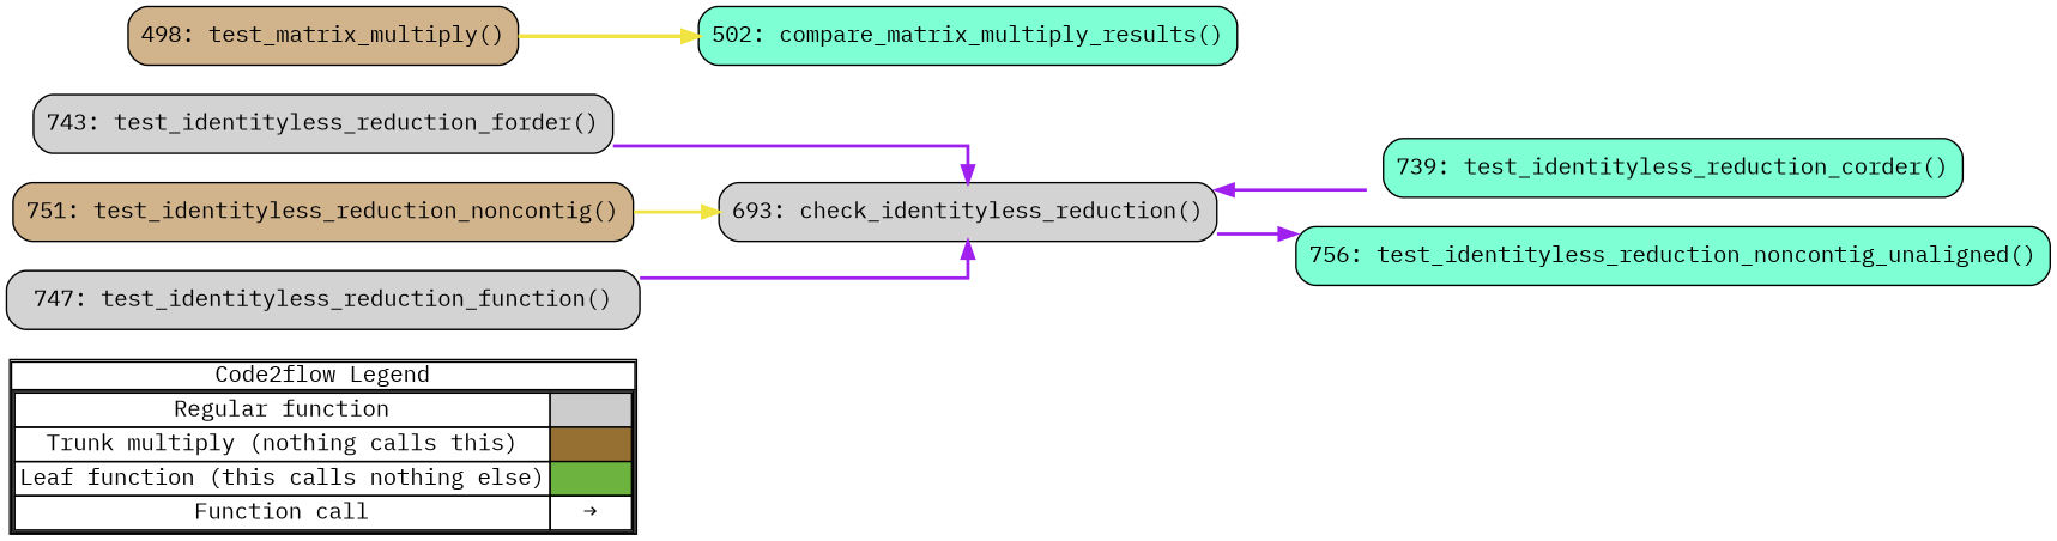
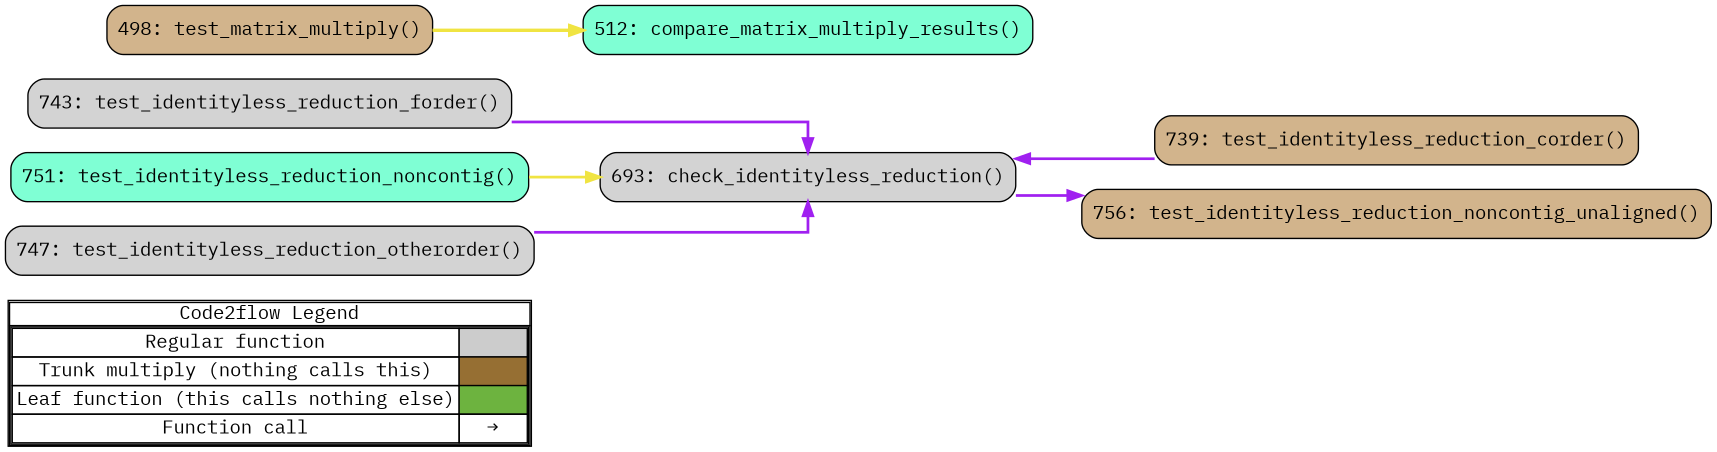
  digraph {
    concentrate=true
    fontname="IBM Plex Mono"
    rankdir=LR
    splines=ortho
    node [fontname="IBM Plex Mono" shape=rect fillcolor=lightgrey style="rounded,filled"]
    edge [color=purple fontname="IBM Plex Mono" penwidth=2]
    n1 [label=<         <table cellspacing="0" cellpadding="0" border="1"><tr><td>Code2flow Legend</td></tr><tr><td>         <table cellspacing="0">         <tr><td>Regular function</td><td width="50px" bgcolor='#cccccc'></td></tr>         <tr><td>Trunk multiply (nothing calls this)</td><td bgcolor='#966F33'></td></tr>         <tr><td>Leaf function (this calls nothing else)</td><td bgcolor='#6db33f'></td></tr>         <tr><td>Function call</td><td><font color='black'>&#8594;</font></td></tr>         </table></td></tr></table>         > margin=0 shape=none fillcolor="" style=""]
    n2 [label="693: check_identityless_reduction()"]
-   n3 [fillcolor=aquamarine label="502: compare_matrix_multiply_results()"]
-   n4 [fillcolor=aquamarine label="739: test_identityless_reduction_corder()"]
+   n3 [fillcolor=aquamarine label="512: compare_matrix_multiply_results()"]
+   n4 [fillcolor=tan label="739: test_identityless_reduction_corder()"]
    n5 [label="743: test_identityless_reduction_forder()"]
-   n6 [fillcolor=tan label="751: test_identityless_reduction_noncontig()"]
-   n7 [fillcolor=aquamarine label="756: test_identityless_reduction_noncontig_unaligned()"]
-   n8 [label="747: test_identityless_reduction_function()"]
+   n6 [fillcolor=aquamarine label="751: test_identityless_reduction_noncontig()"]
+   n7 [fillcolor=tan label="756: test_identityless_reduction_noncontig_unaligned()"]
+   n8 [label="747: test_identityless_reduction_otherorder()"]
    n9 [fillcolor=tan label="498: test_matrix_multiply()"]
    subgraph sub_1 {
      label=legend
      rank=min
      n1
    }
    subgraph sub_2 {
      label="File: test_ufunc"
      style=dotted
      subgraph sub_3 {
        label="Class: TestUfunc"
        style=dotted
        n2
        n3
        n4
        n5
        n6
        n7
        n8
        n9
      }
    }
    n2 -> n7
-   n2 -> n4
+   n4 -> n2
    n5 -> n2
    n6 -> n2 [color="#F0E442"]
    n8 -> n2
    n9 -> n3 [color="#F0E442"]
    n9 -> n3 [color="#F0E442"]
  }
